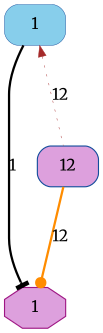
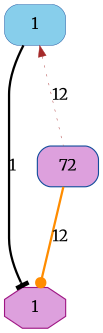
  digraph {
    rankdir=TB
    fontname=Merriweather
    node [color="#134d9c" fontname=Merriweather shape=box style="rounded,filled" fillcolor=plum]
    edge [minlen=2 penwidth=2 style=solid fontname=Merriweather]
    n1 [label=1 penwidth=0.4 fillcolor=skyblue]
    n2 [color="#9f1684" label=1 shape=octagon style=filled]
-   n3 [label=12]
+   n3 [label=72]
    n1 -> n2 [arrowhead=tee color=black label=1]
    n1 -> n3 [color=brown dir=back label=12 penwidth=0.4 style=dotted]
    n3 -> n2 [arrowhead=dot color=darkorange label=12]
  }
